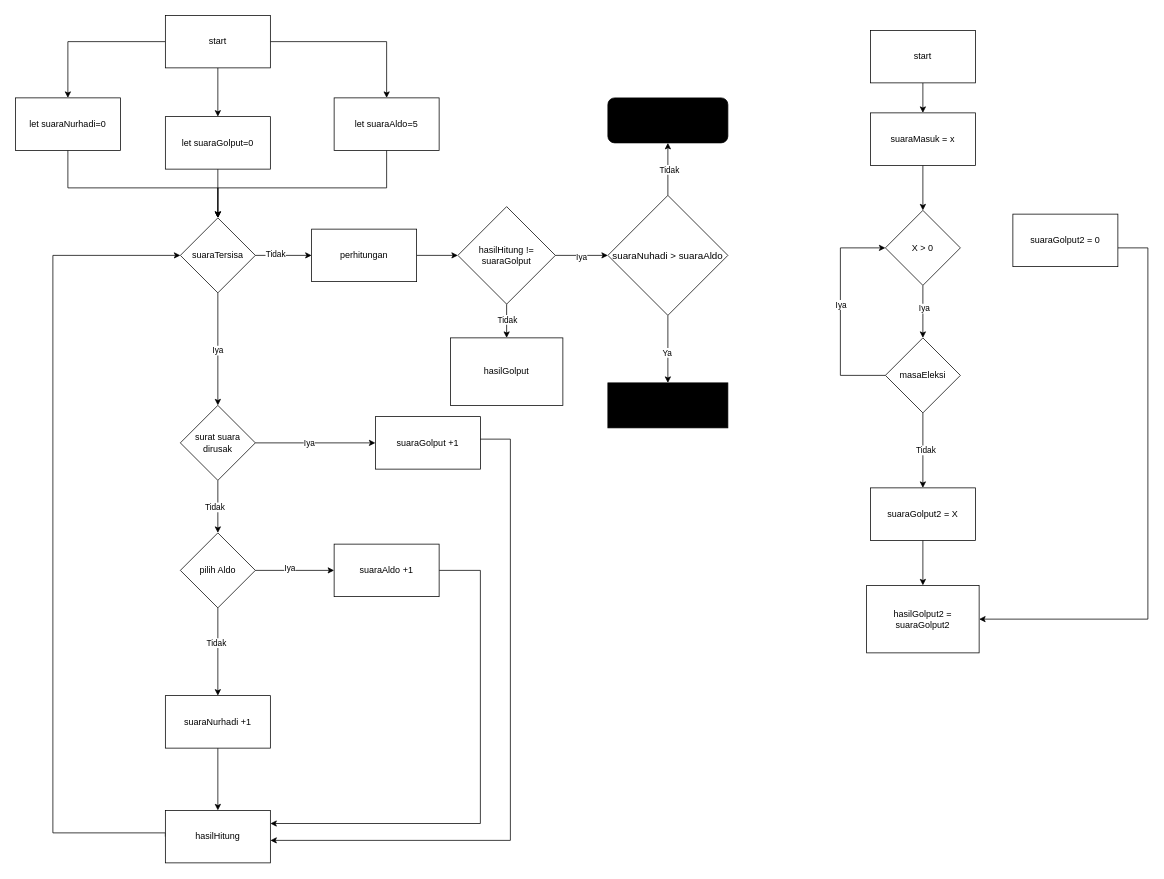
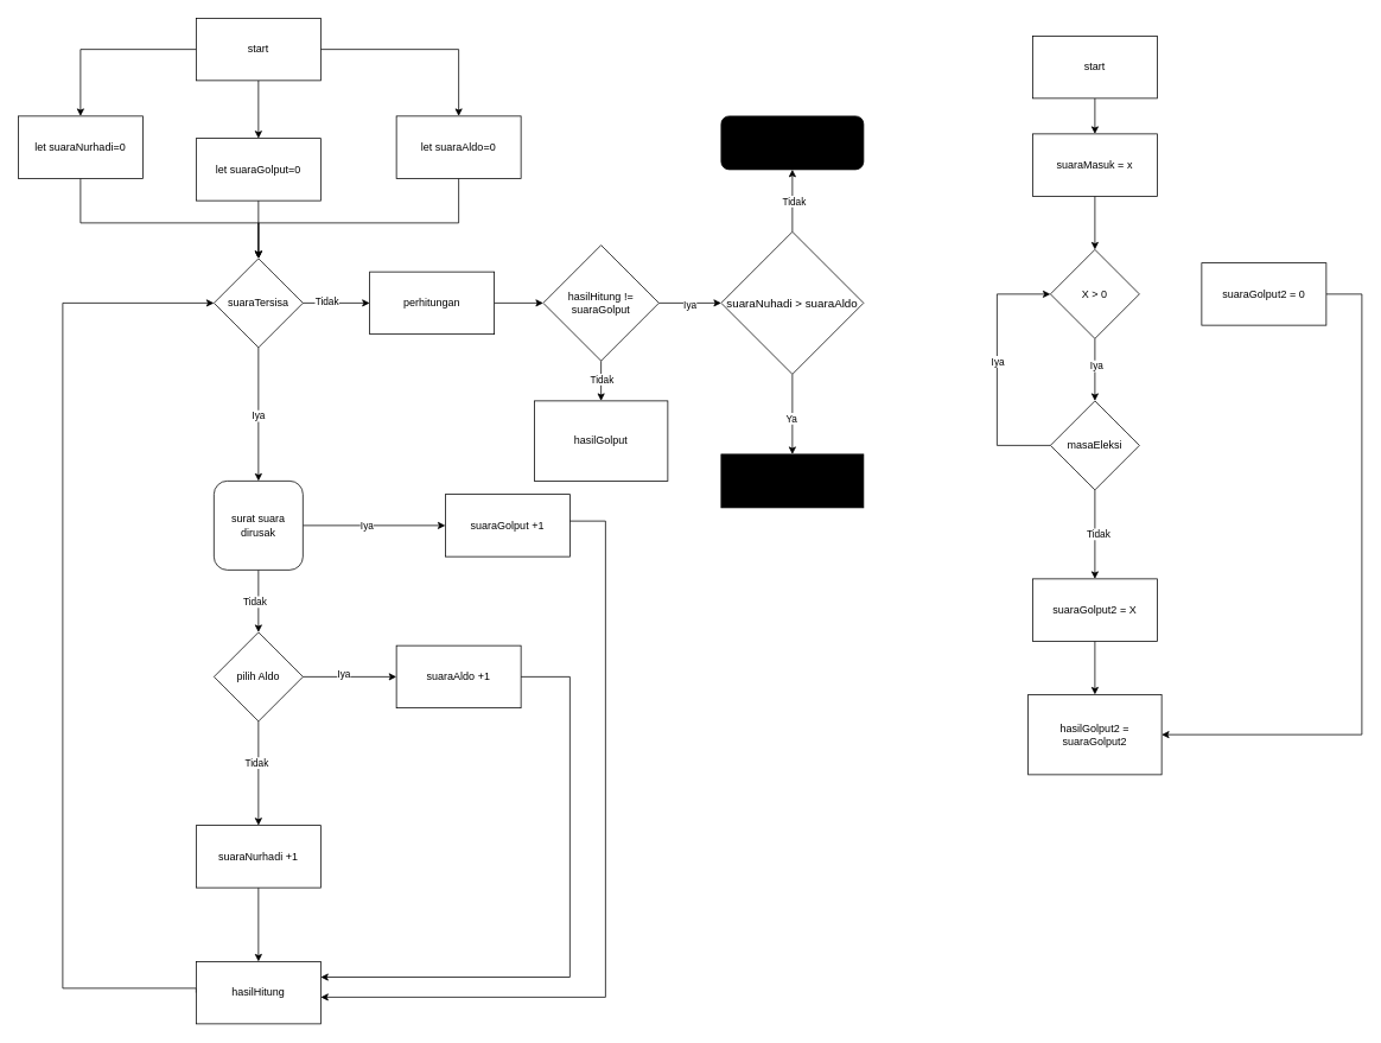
  <mxCell id="0" />
  <mxCell id="1" parent="0" />
  <mxCell id="2" style="edgeStyle=orthogonalEdgeStyle;rounded=0;orthogonalLoop=1;jettySize=auto;html=1;entryX=0.5;entryY=0;entryDx=0;entryDy=0;" parent="1" source="5" target="27" edge="1"><mxGeometry relative="1" as="geometry" /></mxCell>
  <mxCell id="3" style="edgeStyle=orthogonalEdgeStyle;rounded=0;orthogonalLoop=1;jettySize=auto;html=1;entryX=0.5;entryY=0;entryDx=0;entryDy=0;" parent="1" source="5" target="25" edge="1"><mxGeometry relative="1" as="geometry" /></mxCell>
  <mxCell id="4" style="edgeStyle=orthogonalEdgeStyle;rounded=0;orthogonalLoop=1;jettySize=auto;html=1;entryX=0.5;entryY=0;entryDx=0;entryDy=0;" parent="1" source="5" target="47" edge="1"><mxGeometry relative="1" as="geometry" /></mxCell>
  <mxCell id="5" value="start" style="rounded=0;whiteSpace=wrap;html=1;fillColor=light-dark(#FFFFFF,#F6F6F6);fontColor=light-dark(#000000,#000000);" parent="1" vertex="1"><mxGeometry x="219.97" y="20" width="140" height="70" as="geometry" /></mxCell>
  <mxCell id="6" style="edgeStyle=orthogonalEdgeStyle;rounded=0;orthogonalLoop=1;jettySize=auto;html=1;entryX=0.5;entryY=0;entryDx=0;entryDy=0;exitX=0.5;exitY=1;exitDx=0;exitDy=0;" parent="1" source="30" target="12" edge="1"><mxGeometry relative="1" as="geometry"><mxPoint x="280" y="400" as="sourcePoint" /><mxPoint x="289.97" y="440" as="targetPoint" /></mxGeometry></mxCell>
  <mxCell id="7" value="Iya" style="edgeLabel;html=1;align=center;verticalAlign=middle;resizable=0;points=[];" parent="6" vertex="1" connectable="0"><mxGeometry x="0.008" relative="1" as="geometry"><mxPoint as="offset" /></mxGeometry></mxCell>
  <mxCell id="8" style="edgeStyle=orthogonalEdgeStyle;rounded=0;orthogonalLoop=1;jettySize=auto;html=1;entryX=0;entryY=0.5;entryDx=0;entryDy=0;" parent="1" source="12" target="18" edge="1"><mxGeometry relative="1" as="geometry" /></mxCell>
  <mxCell id="9" value="Iya" style="edgeLabel;html=1;align=center;verticalAlign=middle;resizable=0;points=[];" parent="8" vertex="1" connectable="0"><mxGeometry x="-0.1" relative="1" as="geometry"><mxPoint as="offset" /></mxGeometry></mxCell>
  <mxCell id="10" style="edgeStyle=orthogonalEdgeStyle;rounded=0;orthogonalLoop=1;jettySize=auto;html=1;entryX=0.5;entryY=0;entryDx=0;entryDy=0;" parent="1" source="12" target="17" edge="1"><mxGeometry relative="1" as="geometry" /></mxCell>
  <mxCell id="11" value="Tidak" style="edgeLabel;html=1;align=center;verticalAlign=middle;resizable=0;points=[];" parent="10" vertex="1" connectable="0"><mxGeometry y="-4" relative="1" as="geometry"><mxPoint as="offset" /></mxGeometry></mxCell>
- <mxCell id="12" value="surat suara dirusak" style="rhombus;whiteSpace=wrap;html=1;fillColor=light-dark(#FFFFFF,#FFFFFF);fontColor=light-dark(#000000,#0F0F0F);" parent="1" vertex="1"><mxGeometry x="239.97" y="540" width="100" height="100" as="geometry" /></mxCell>
+ <mxCell id="12" value="surat suara dirusak" style="whiteSpace=wrap;html=1;fillColor=light-dark(#FFFFFF,#FFFFFF);fontColor=light-dark(#000000,#0F0F0F);rounded=1;" parent="1" vertex="1"><mxGeometry x="239.97" y="540" width="100" height="100" as="geometry" /></mxCell>
  <mxCell id="13" style="edgeStyle=orthogonalEdgeStyle;rounded=0;orthogonalLoop=1;jettySize=auto;html=1;entryX=0.5;entryY=0;entryDx=0;entryDy=0;" parent="1" source="17" target="20" edge="1"><mxGeometry relative="1" as="geometry" /></mxCell>
  <mxCell id="14" value="Tidak" style="edgeLabel;html=1;align=center;verticalAlign=middle;resizable=0;points=[];" parent="13" vertex="1" connectable="0"><mxGeometry x="-0.207" y="-2" relative="1" as="geometry"><mxPoint as="offset" /></mxGeometry></mxCell>
  <mxCell id="15" style="edgeStyle=orthogonalEdgeStyle;rounded=0;orthogonalLoop=1;jettySize=auto;html=1;entryX=0;entryY=0.5;entryDx=0;entryDy=0;" parent="1" source="17" target="49" edge="1"><mxGeometry relative="1" as="geometry" /></mxCell>
  <mxCell id="16" value="Iya" style="edgeLabel;html=1;align=center;verticalAlign=middle;resizable=0;points=[];" parent="15" vertex="1" connectable="0"><mxGeometry x="-0.119" y="4" relative="1" as="geometry"><mxPoint as="offset" /></mxGeometry></mxCell>
  <mxCell id="17" value="pilih Aldo" style="rhombus;whiteSpace=wrap;html=1;fillColor=light-dark(#FFFFFF,#FFFFFF);fontColor=light-dark(#000000,#0F0F0F);" parent="1" vertex="1"><mxGeometry x="239.97" y="710" width="100" height="100" as="geometry" /></mxCell>
  <mxCell id="18" value="suaraGolput +1" style="rounded=0;whiteSpace=wrap;html=1;fillColor=light-dark(#FFFFFF,#FFFFFF);fontColor=light-dark(#000000,#000000);" parent="1" vertex="1"><mxGeometry x="500" y="555" width="140" height="70" as="geometry" /></mxCell>
  <mxCell id="19" style="edgeStyle=orthogonalEdgeStyle;rounded=0;orthogonalLoop=1;jettySize=auto;html=1;entryX=0.5;entryY=0;entryDx=0;entryDy=0;" parent="1" source="20" target="22" edge="1"><mxGeometry relative="1" as="geometry" /></mxCell>
  <mxCell id="20" value="suaraNurhadi +1" style="rounded=0;whiteSpace=wrap;html=1;fillColor=light-dark(#FFFFFF,#FFFFFF);fontColor=light-dark(#000000,#000000);" parent="1" vertex="1"><mxGeometry x="219.97" y="927" width="140" height="70" as="geometry" /></mxCell>
  <mxCell id="21" style="edgeStyle=orthogonalEdgeStyle;rounded=0;orthogonalLoop=1;jettySize=auto;html=1;entryX=0;entryY=0.5;entryDx=0;entryDy=0;exitX=0;exitY=0.5;exitDx=0;exitDy=0;" parent="1" source="22" target="30" edge="1"><mxGeometry relative="1" as="geometry"><mxPoint x="269.94" y="1020" as="sourcePoint" /><mxPoint x="229.94" y="340" as="targetPoint" /><Array as="points"><mxPoint x="220" y="1110" /><mxPoint x="70" y="1110" /><mxPoint x="70" y="340" /></Array></mxGeometry></mxCell>
  <mxCell id="22" value="hasilHitung" style="rounded=0;whiteSpace=wrap;html=1;fillColor=light-dark(#FFFFFF,#FFFFFF);fontColor=light-dark(#000000,#000000);" parent="1" vertex="1"><mxGeometry x="219.97" y="1080" width="140" height="70" as="geometry" /></mxCell>
  <mxCell id="23" style="edgeStyle=orthogonalEdgeStyle;rounded=0;orthogonalLoop=1;jettySize=auto;html=1;" parent="1" source="18" edge="1"><mxGeometry relative="1" as="geometry"><mxPoint x="360" y="1120" as="targetPoint" /><Array as="points"><mxPoint x="680" y="585" /><mxPoint x="680" y="1120" /></Array></mxGeometry></mxCell>
  <mxCell id="24" style="edgeStyle=orthogonalEdgeStyle;rounded=0;orthogonalLoop=1;jettySize=auto;html=1;entryX=0.5;entryY=0;entryDx=0;entryDy=0;" parent="1" source="25" target="30" edge="1"><mxGeometry relative="1" as="geometry"><Array as="points"><mxPoint x="90" y="250" /><mxPoint x="290" y="250" /></Array></mxGeometry></mxCell>
  <mxCell id="25" value="let suaraNurhadi=0" style="rounded=0;whiteSpace=wrap;html=1;fillColor=light-dark(#FFFFFF,#FFFFFF);fontColor=light-dark(#000000,#000000);" parent="1" vertex="1"><mxGeometry x="20" y="130" width="140" height="70" as="geometry" /></mxCell>
  <mxCell id="26" style="edgeStyle=orthogonalEdgeStyle;rounded=0;orthogonalLoop=1;jettySize=auto;html=1;entryX=0.5;entryY=0;entryDx=0;entryDy=0;" parent="1" source="27" target="30" edge="1"><mxGeometry relative="1" as="geometry"><Array as="points"><mxPoint x="515" y="250" /><mxPoint x="290" y="250" /></Array></mxGeometry></mxCell>
- <mxCell id="27" value="let suaraAldo=5" style="rounded=0;whiteSpace=wrap;html=1;fillColor=light-dark(#FFFFFF,#FFFFFF);fontColor=light-dark(#000000,#000000);" parent="1" vertex="1"><mxGeometry x="445" y="130" width="140" height="70" as="geometry" /></mxCell>
+ <mxCell id="27" value="let suaraAldo=0" style="rounded=0;whiteSpace=wrap;html=1;fillColor=light-dark(#FFFFFF,#FFFFFF);fontColor=light-dark(#000000,#000000);" parent="1" vertex="1"><mxGeometry x="445" y="130" width="140" height="70" as="geometry" /></mxCell>
  <mxCell id="28" style="edgeStyle=orthogonalEdgeStyle;rounded=0;orthogonalLoop=1;jettySize=auto;html=1;entryX=0;entryY=0.5;entryDx=0;entryDy=0;" parent="1" source="30" target="58" edge="1"><mxGeometry relative="1" as="geometry" /></mxCell>
  <mxCell id="29" value="Tidak" style="edgeLabel;html=1;align=center;verticalAlign=middle;resizable=0;points=[];" parent="28" vertex="1" connectable="0"><mxGeometry x="-0.279" y="2" relative="1" as="geometry"><mxPoint as="offset" /></mxGeometry></mxCell>
  <mxCell id="30" value="suaraTersisa" style="rhombus;whiteSpace=wrap;html=1;fillColor=light-dark(#FFFFFF,#FFFFFF);fontColor=light-dark(#000000,#0F0F0F);" parent="1" vertex="1"><mxGeometry x="239.97" y="290" width="100" height="100" as="geometry" /></mxCell>
  <mxCell id="31" style="edgeStyle=orthogonalEdgeStyle;rounded=0;orthogonalLoop=1;jettySize=auto;html=1;entryX=0.5;entryY=0;entryDx=0;entryDy=0;" parent="1" source="32" target="60" edge="1"><mxGeometry relative="1" as="geometry" /></mxCell>
  <mxCell id="32" value="start" style="rounded=0;whiteSpace=wrap;html=1;fillColor=light-dark(#FFFFFF,#F6F6F6);fontColor=light-dark(#000000,#000000);" parent="1" vertex="1"><mxGeometry x="1160" y="40" width="140" height="70" as="geometry" /></mxCell>
  <mxCell id="33" style="edgeStyle=orthogonalEdgeStyle;rounded=0;orthogonalLoop=1;jettySize=auto;html=1;entryX=0.5;entryY=0;entryDx=0;entryDy=0;" parent="1" source="35" target="40" edge="1"><mxGeometry relative="1" as="geometry" /></mxCell>
  <mxCell id="34" value="Iya" style="edgeLabel;html=1;align=center;verticalAlign=middle;resizable=0;points=[];" parent="33" vertex="1" connectable="0"><mxGeometry x="-0.133" y="1" relative="1" as="geometry"><mxPoint as="offset" /></mxGeometry></mxCell>
  <mxCell id="35" value="X &amp;gt; 0" style="rhombus;whiteSpace=wrap;html=1;fillColor=light-dark(#FFFFFF,#FFFFFF);fontColor=light-dark(#000000,#0F0F0F);" parent="1" vertex="1"><mxGeometry x="1180" y="280" width="100" height="100" as="geometry" /></mxCell>
  <mxCell id="36" style="edgeStyle=orthogonalEdgeStyle;rounded=0;orthogonalLoop=1;jettySize=auto;html=1;entryX=0;entryY=0.5;entryDx=0;entryDy=0;" parent="1" source="40" target="35" edge="1"><mxGeometry relative="1" as="geometry"><Array as="points"><mxPoint x="1120" y="500" /><mxPoint x="1120" y="330" /></Array></mxGeometry></mxCell>
  <mxCell id="37" value="Iya" style="edgeLabel;html=1;align=center;verticalAlign=middle;resizable=0;points=[];" parent="36" vertex="1" connectable="0"><mxGeometry x="0.069" relative="1" as="geometry"><mxPoint as="offset" /></mxGeometry></mxCell>
  <mxCell id="38" style="edgeStyle=orthogonalEdgeStyle;rounded=0;orthogonalLoop=1;jettySize=auto;html=1;entryX=0.5;entryY=0;entryDx=0;entryDy=0;" parent="1" source="40" target="42" edge="1"><mxGeometry relative="1" as="geometry" /></mxCell>
  <mxCell id="39" value="Tidak" style="edgeLabel;html=1;align=center;verticalAlign=middle;resizable=0;points=[];" parent="38" vertex="1" connectable="0"><mxGeometry x="-0.028" y="3" relative="1" as="geometry"><mxPoint as="offset" /></mxGeometry></mxCell>
  <mxCell id="40" value="masaEleksi" style="rhombus;whiteSpace=wrap;html=1;fillColor=light-dark(#FFFFFF,#FFFFFF);fontColor=light-dark(#000000,#0F0F0F);" parent="1" vertex="1"><mxGeometry x="1180" y="450" width="100" height="100" as="geometry" /></mxCell>
  <mxCell id="41" style="edgeStyle=orthogonalEdgeStyle;rounded=0;orthogonalLoop=1;jettySize=auto;html=1;entryX=0.5;entryY=0;entryDx=0;entryDy=0;" parent="1" source="42" target="45" edge="1"><mxGeometry relative="1" as="geometry" /></mxCell>
  <mxCell id="42" value="suaraGolput2 = X" style="rounded=0;whiteSpace=wrap;html=1;fillColor=light-dark(#FFFFFF,#F6F6F6);fontColor=light-dark(#000000,#000000);" parent="1" vertex="1"><mxGeometry x="1160" y="650" width="140" height="70" as="geometry" /></mxCell>
  <mxCell id="43" style="edgeStyle=orthogonalEdgeStyle;rounded=0;orthogonalLoop=1;jettySize=auto;html=1;entryX=1;entryY=0.5;entryDx=0;entryDy=0;" parent="1" source="44" target="45" edge="1"><mxGeometry relative="1" as="geometry"><Array as="points"><mxPoint x="1530" y="330" /><mxPoint x="1530" y="825" /></Array></mxGeometry></mxCell>
- <mxCell id="44" value="suaraGolput2 = 0" style="rounded=0;whiteSpace=wrap;html=1;fillColor=light-dark(#FFFFFF,#F6F6F6);fontColor=light-dark(#000000,#000000);" parent="1" vertex="1"><mxGeometry x="1350" y="285" width="140" height="70" as="geometry" /></mxCell>
+ <mxCell id="44" value="suaraGolput2 = 0" style="rounded=0;whiteSpace=wrap;html=1;fillColor=light-dark(#FFFFFF,#F6F6F6);fontColor=light-dark(#000000,#000000);" parent="1" vertex="1"><mxGeometry x="1350" y="295" width="140" height="70" as="geometry" /></mxCell>
  <mxCell id="45" value="hasilGolput2 = suaraGolput2" style="rounded=0;whiteSpace=wrap;html=1;fillColor=light-dark(#FFFFFF,#F6F6F6);fontColor=light-dark(#000000,#000000);" parent="1" vertex="1"><mxGeometry x="1155" y="780" width="150" height="90" as="geometry" /></mxCell>
  <mxCell id="46" style="edgeStyle=orthogonalEdgeStyle;rounded=0;orthogonalLoop=1;jettySize=auto;html=1;entryX=0.5;entryY=0;entryDx=0;entryDy=0;" parent="1" source="47" target="30" edge="1"><mxGeometry relative="1" as="geometry" /></mxCell>
  <mxCell id="47" value="let suaraGolput=0" style="rounded=0;whiteSpace=wrap;html=1;fillColor=light-dark(#FFFFFF,#FFFFFF);fontColor=light-dark(#000000,#000000);" parent="1" vertex="1"><mxGeometry x="219.97" y="155" width="140" height="70" as="geometry" /></mxCell>
  <mxCell id="48" style="edgeStyle=orthogonalEdgeStyle;rounded=0;orthogonalLoop=1;jettySize=auto;html=1;entryX=1;entryY=0.25;entryDx=0;entryDy=0;" parent="1" source="49" target="22" edge="1"><mxGeometry relative="1" as="geometry"><Array as="points"><mxPoint x="640" y="760" /><mxPoint x="640" y="1097" /></Array></mxGeometry></mxCell>
  <mxCell id="49" value="suaraAldo +1" style="rounded=0;whiteSpace=wrap;html=1;fillColor=light-dark(#FFFFFF,#FFFFFF);fontColor=light-dark(#000000,#000000);" parent="1" vertex="1"><mxGeometry x="445" y="725" width="140" height="70" as="geometry" /></mxCell>
  <mxCell id="50" style="edgeStyle=orthogonalEdgeStyle;rounded=0;orthogonalLoop=1;jettySize=auto;html=1;entryX=0.5;entryY=0;entryDx=0;entryDy=0;" parent="1" source="54" target="55" edge="1"><mxGeometry relative="1" as="geometry" /></mxCell>
  <mxCell id="51" value="Ya" style="edgeLabel;html=1;align=center;verticalAlign=middle;resizable=0;points=[];" parent="50" vertex="1" connectable="0"><mxGeometry x="0.078" y="-2" relative="1" as="geometry"><mxPoint as="offset" /></mxGeometry></mxCell>
  <mxCell id="52" style="edgeStyle=orthogonalEdgeStyle;rounded=0;orthogonalLoop=1;jettySize=auto;html=1;entryX=0.5;entryY=1;entryDx=0;entryDy=0;" parent="1" source="54" target="56" edge="1"><mxGeometry relative="1" as="geometry" /></mxCell>
  <mxCell id="53" value="Tidak" style="edgeLabel;html=1;align=center;verticalAlign=middle;resizable=0;points=[];" parent="52" vertex="1" connectable="0"><mxGeometry x="-0.014" relative="1" as="geometry"><mxPoint x="1" as="offset" /></mxGeometry></mxCell>
  <mxCell id="54" value="suaraNuhadi &amp;gt; suaraAldo" style="rhombus;whiteSpace=wrap;html=1;fillColor=light-dark(#FFFFFF,#FFFFFF);fontColor=light-dark(#000000,#0F0F0F);fontSize=13;" parent="1" vertex="1"><mxGeometry x="810" y="260" width="160" height="160" as="geometry" /></mxCell>
  <mxCell id="55" value="hasilEleksi = Nuhadi menang" style="whiteSpace=wrap;html=1;fillColor=light-dark(#000000,#FFFFFF);fontColor=light-dark(#000000,#000000);rounded=0;" parent="1" vertex="1"><mxGeometry x="810" y="510" width="160" height="60" as="geometry" /></mxCell>
  <mxCell id="56" value="masaEleksi = Aldo menang" style="rounded=1;whiteSpace=wrap;html=1;fillColor=light-dark(#000000,#FFFFFF);fontColor=light-dark(#000000,#000000);" parent="1" vertex="1"><mxGeometry x="810" y="130" width="160" height="60" as="geometry" /></mxCell>
  <mxCell id="57" style="edgeStyle=orthogonalEdgeStyle;rounded=0;orthogonalLoop=1;jettySize=auto;html=1;entryX=0;entryY=0.5;entryDx=0;entryDy=0;" parent="1" source="58" target="65" edge="1"><mxGeometry relative="1" as="geometry" /></mxCell>
  <mxCell id="58" value="perhitungan" style="rounded=0;whiteSpace=wrap;html=1;fillColor=light-dark(#FFFFFF,#FFFFFF);fontColor=light-dark(#000000,#000000);" parent="1" vertex="1"><mxGeometry x="415" y="305" width="140" height="70" as="geometry" /></mxCell>
  <mxCell id="59" style="edgeStyle=orthogonalEdgeStyle;rounded=0;orthogonalLoop=1;jettySize=auto;html=1;entryX=0.5;entryY=0;entryDx=0;entryDy=0;" parent="1" source="60" target="35" edge="1"><mxGeometry relative="1" as="geometry" /></mxCell>
  <mxCell id="60" value="suaraMasuk = x" style="rounded=0;whiteSpace=wrap;html=1;fillColor=light-dark(#FFFFFF,#F6F6F6);fontColor=light-dark(#000000,#000000);" parent="1" vertex="1"><mxGeometry x="1160" y="150" width="140" height="70" as="geometry" /></mxCell>
  <mxCell id="61" value="I" style="edgeStyle=orthogonalEdgeStyle;rounded=0;orthogonalLoop=1;jettySize=auto;html=1;entryX=0;entryY=0.5;entryDx=0;entryDy=0;" parent="1" source="65" target="54" edge="1"><mxGeometry relative="1" as="geometry" /></mxCell>
  <mxCell id="62" value="Iya" style="edgeLabel;html=1;align=center;verticalAlign=middle;resizable=0;points=[];" parent="61" vertex="1" connectable="0"><mxGeometry x="-0.026" y="-1" relative="1" as="geometry"><mxPoint as="offset" /></mxGeometry></mxCell>
  <mxCell id="63" style="edgeStyle=orthogonalEdgeStyle;rounded=0;orthogonalLoop=1;jettySize=auto;html=1;entryX=0.5;entryY=0;entryDx=0;entryDy=0;" parent="1" source="65" target="66" edge="1"><mxGeometry relative="1" as="geometry" /></mxCell>
  <mxCell id="64" value="Tidak" style="edgeLabel;html=1;align=center;verticalAlign=middle;resizable=0;points=[];" parent="63" vertex="1" connectable="0"><mxGeometry x="-0.113" relative="1" as="geometry"><mxPoint as="offset" /></mxGeometry></mxCell>
  <mxCell id="65" value="hasilHitung != suaraGolput" style="rhombus;whiteSpace=wrap;html=1;fillColor=light-dark(#FFFFFF,#FFFFFF);fontColor=light-dark(#000000,#0F0F0F);" parent="1" vertex="1"><mxGeometry x="610" y="275" width="130" height="130" as="geometry" /></mxCell>
  <mxCell id="66" value="hasilGolput" style="rounded=0;whiteSpace=wrap;html=1;fillColor=light-dark(#FFFFFF,#F6F6F6);fontColor=light-dark(#000000,#000000);" parent="1" vertex="1"><mxGeometry x="600" y="450" width="150" height="90" as="geometry" /></mxCell>
